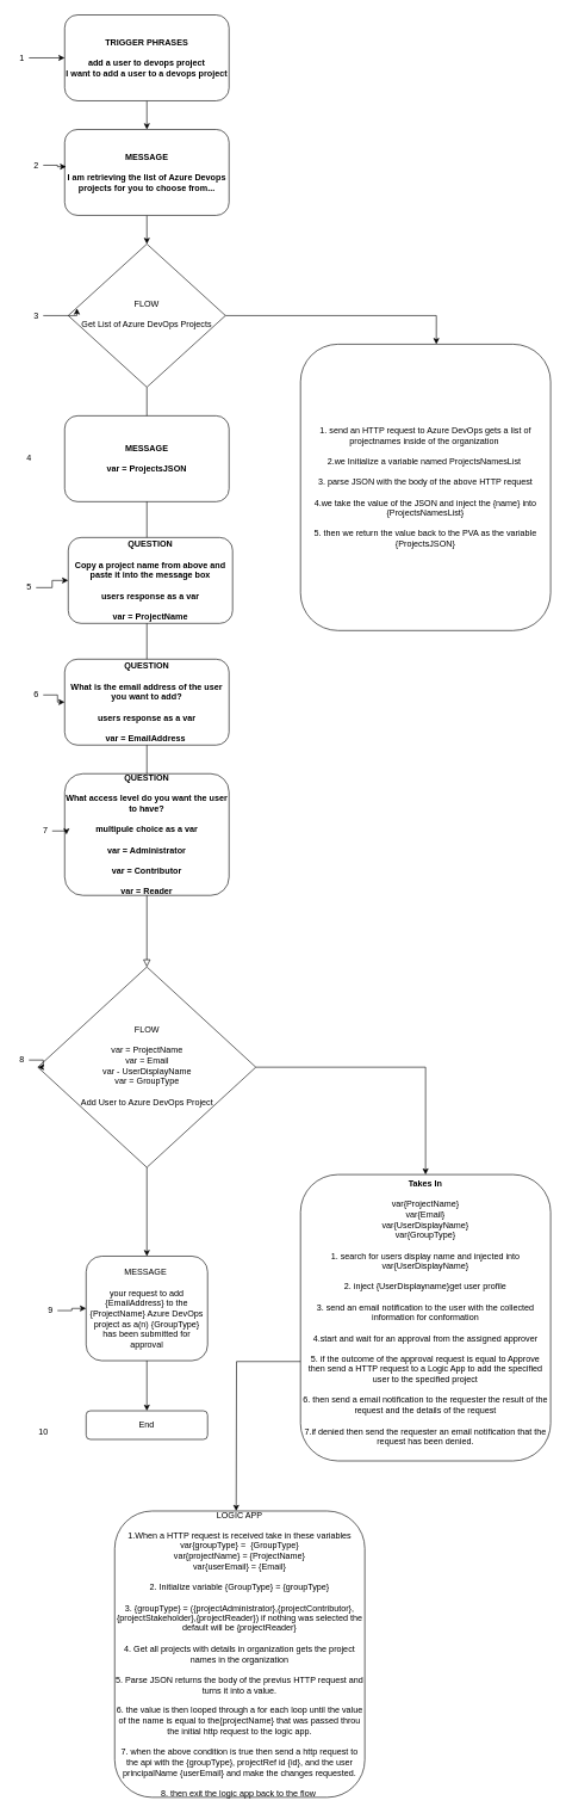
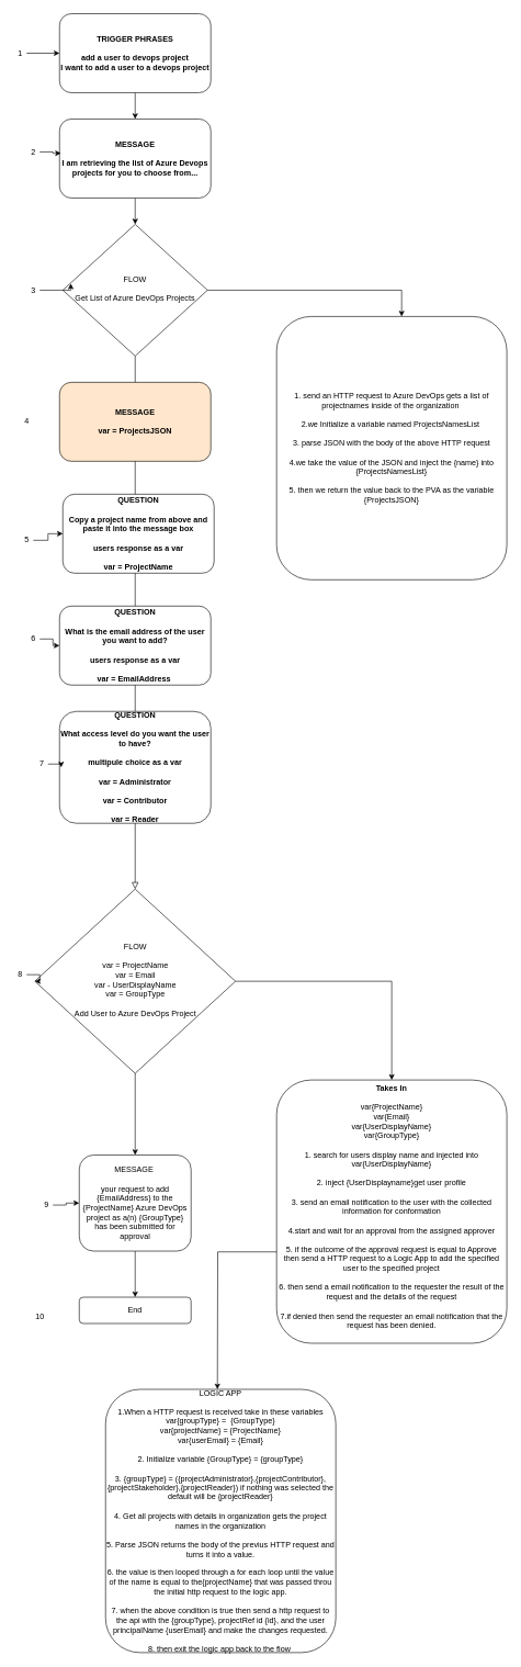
  <mxCell id="0" />
  <mxCell id="1" parent="0" />
  <mxCell id="2" value="" style="rounded=0;html=1;jettySize=auto;orthogonalLoop=1;fontSize=11;endArrow=block;endFill=0;endSize=8;strokeWidth=1;shadow=0;labelBackgroundColor=none;edgeStyle=orthogonalEdgeStyle;" parent="1" source="4" target="7" edge="1"><mxGeometry y="15" relative="1" as="geometry"><mxPoint as="offset" /><Array as="points"><mxPoint x="205" y="920" /><mxPoint x="205" y="920" /></Array></mxGeometry></mxCell>
  <mxCell id="3" style="edgeStyle=orthogonalEdgeStyle;rounded=0;orthogonalLoop=1;jettySize=auto;html=1;entryX=0.543;entryY=0;entryDx=0;entryDy=0;entryPerimeter=0;" edge="1" parent="1" source="4" target="22"><mxGeometry relative="1" as="geometry" /></mxCell>
  <mxCell id="4" value="FLOW&lt;br&gt;&lt;br&gt;Get List of Azure DevOps Projects" style="rhombus;whiteSpace=wrap;html=1;shadow=0;fontFamily=Helvetica;fontSize=12;align=center;strokeWidth=1;spacing=6;spacingTop=-4;" parent="1" vertex="1"><mxGeometry x="95" y="340" width="220" height="200" as="geometry" /></mxCell>
  <mxCell id="5" style="edgeStyle=orthogonalEdgeStyle;rounded=0;orthogonalLoop=1;jettySize=auto;html=1;entryX=0.5;entryY=0;entryDx=0;entryDy=0;" edge="1" parent="1" source="7" target="9"><mxGeometry relative="1" as="geometry" /></mxCell>
  <mxCell id="6" style="edgeStyle=orthogonalEdgeStyle;rounded=0;orthogonalLoop=1;jettySize=auto;html=1;" edge="1" parent="1" source="7" target="11"><mxGeometry relative="1" as="geometry" /></mxCell>
  <mxCell id="7" value="FLOW&lt;br&gt;&lt;br&gt;var = ProjectName&lt;br&gt;var = Email&lt;br&gt;var - UserDisplayName&lt;br&gt;var = GroupType&lt;br&gt;&lt;br&gt;Add User to Azure DevOps Project" style="rhombus;whiteSpace=wrap;html=1;shadow=0;fontFamily=Helvetica;fontSize=12;align=center;strokeWidth=1;spacing=6;spacingTop=-4;" parent="1" vertex="1"><mxGeometry x="52.5" y="1350" width="305" height="280" as="geometry" /></mxCell>
  <mxCell id="8" value="" style="edgeStyle=orthogonalEdgeStyle;rounded=0;orthogonalLoop=1;jettySize=auto;html=1;" edge="1" parent="1" source="9" target="20"><mxGeometry relative="1" as="geometry" /></mxCell>
  <mxCell id="9" value="MESSAGE&amp;nbsp;&lt;br&gt;&lt;br&gt;your request to add {EmailAddress} to the&lt;br&gt;{ProjectName} Azure DevOps project as a(n) {GroupType}&lt;br&gt;has been submitted for approval" style="rounded=1;whiteSpace=wrap;html=1;fontSize=12;glass=0;strokeWidth=1;shadow=0;" parent="1" vertex="1"><mxGeometry x="120" y="1754" width="170" height="146" as="geometry" /></mxCell>
  <mxCell id="10" style="edgeStyle=orthogonalEdgeStyle;rounded=0;orthogonalLoop=1;jettySize=auto;html=1;exitX=0.003;exitY=0.653;exitDx=0;exitDy=0;exitPerimeter=0;" edge="1" parent="1" source="11"><mxGeometry relative="1" as="geometry"><mxPoint x="330" y="2110" as="targetPoint" /></mxGeometry></mxCell>
  <mxCell id="11" value="&lt;b&gt;Takes In&lt;/b&gt;&lt;br&gt;&lt;br&gt;var{ProjectName}&lt;br&gt;var{Email}&lt;br&gt;var{UserDisplayName}&lt;br&gt;var{GroupType}&lt;br&gt;&lt;br&gt;1. search for users display name and injected into var{UserDisplayName}&lt;br&gt;&lt;br&gt;2. inject {UserDisplayname}get user profile&lt;br&gt;&lt;br&gt;3. send an email notification to the user with the collected information for conformation&lt;br&gt;&lt;br&gt;4.start and wait for an approval from the assigned approver&lt;br&gt;&lt;br&gt;5. if the outcome of the approval request is equal to Approve&lt;br&gt;then send a HTTP request to a Logic App to add the specified user to the specified project&lt;br&gt;&lt;br&gt;6. then send a email notification to the requester the result of the request and the details of the request&lt;br&gt;&lt;br&gt;7.if denied then send the requester an email notification that the request has been denied.&lt;br&gt;&amp;nbsp;" style="rounded=1;whiteSpace=wrap;html=1;fontSize=12;glass=0;strokeWidth=1;shadow=0;" parent="1" vertex="1"><mxGeometry x="420" y="1640" width="350" height="400" as="geometry" /></mxCell>
  <mxCell id="12" value="" style="edgeStyle=orthogonalEdgeStyle;rounded=0;orthogonalLoop=1;jettySize=auto;html=1;" edge="1" parent="1" source="13" target="15"><mxGeometry relative="1" as="geometry" /></mxCell>
  <mxCell id="13" value="&lt;b&gt;TRIGGER PHRASES&lt;br&gt;&lt;br&gt;add a user to devops project&lt;br&gt;I want to add a user to a devops project&lt;br&gt;&lt;/b&gt;" style="rounded=1;whiteSpace=wrap;html=1;fontSize=12;glass=0;strokeWidth=1;shadow=0;" vertex="1" parent="1"><mxGeometry x="90" width="230" height="120" as="geometry" y="20" /></mxCell>
  <mxCell id="14" value="" style="edgeStyle=orthogonalEdgeStyle;rounded=0;orthogonalLoop=1;jettySize=auto;html=1;" edge="1" parent="1" source="15" target="4"><mxGeometry relative="1" as="geometry" /></mxCell>
  <mxCell id="15" value="&lt;b&gt;MESSAGE&lt;br&gt;&lt;br&gt;I am retrieving the list of Azure Devops projects for you to choose from...&lt;br&gt;&lt;/b&gt;" style="rounded=1;whiteSpace=wrap;html=1;fontSize=12;glass=0;strokeWidth=1;shadow=0;" vertex="1" parent="1"><mxGeometry x="90" y="180" width="230" height="120" as="geometry" /></mxCell>
- <mxCell id="16" value="&lt;b&gt;MESSAGE&lt;br&gt;&lt;br&gt;var = ProjectsJSON&lt;br&gt;&lt;/b&gt;" style="rounded=1;whiteSpace=wrap;html=1;fontSize=12;glass=0;strokeWidth=1;shadow=0;" vertex="1" parent="1"><mxGeometry x="90" y="580" width="230" height="120" as="geometry" /></mxCell>
+ <mxCell id="16" value="&lt;b&gt;MESSAGE&lt;br&gt;&lt;br&gt;var = ProjectsJSON&lt;br&gt;&lt;/b&gt;" style="rounded=1;whiteSpace=wrap;html=1;fontSize=12;glass=0;strokeWidth=1;shadow=0;fillColor=#ffe6cc;" vertex="1" parent="1"><mxGeometry x="90" y="580" width="230" height="120" as="geometry" /></mxCell>
  <mxCell id="17" value="&lt;b&gt;QUESTION&lt;br&gt;&lt;br&gt;Copy a project name from above and paste it into the message box&lt;br&gt;&lt;br&gt;users response as a var&lt;br&gt;&lt;br&gt;var = ProjectName&lt;br&gt;&lt;/b&gt;" style="rounded=1;whiteSpace=wrap;html=1;fontSize=12;glass=0;strokeWidth=1;shadow=0;" vertex="1" parent="1"><mxGeometry x="95" y="750" width="230" height="120" as="geometry" /></mxCell>
  <mxCell id="18" value="&lt;b&gt;QUESTION&lt;br&gt;&lt;br&gt;What is the email address of the user you want to add?&lt;br&gt;&lt;br&gt;users response as a var&lt;br&gt;&lt;br&gt;var = EmailAddress&amp;nbsp;&lt;br&gt;&lt;/b&gt;" style="rounded=1;whiteSpace=wrap;html=1;fontSize=12;glass=0;strokeWidth=1;shadow=0;" vertex="1" parent="1"><mxGeometry x="90" y="920" width="230" height="120" as="geometry" /></mxCell>
  <mxCell id="19" value="&lt;b&gt;QUESTION&lt;br&gt;&lt;br&gt;What access level do you want the user to have?&lt;br&gt;&lt;br&gt;multipule choice as a var&lt;br&gt;&lt;br&gt;var = Administrator&lt;br&gt;&lt;br&gt;var = Contributor&lt;br&gt;&lt;br&gt;var = Reader&lt;br&gt;&lt;/b&gt;" style="rounded=1;whiteSpace=wrap;html=1;fontSize=12;glass=0;strokeWidth=1;shadow=0;" vertex="1" parent="1"><mxGeometry x="90" y="1080" width="230" height="170" as="geometry" /></mxCell>
  <mxCell id="20" value="End" style="rounded=1;whiteSpace=wrap;html=1;fontSize=12;glass=0;strokeWidth=1;shadow=0;" vertex="1" parent="1"><mxGeometry x="120" y="1970" width="170" height="40" as="geometry" /></mxCell>
  <mxCell id="21" value="LOGIC APP&lt;br&gt;&lt;br&gt;1.When a HTTP request is received take in these variables&lt;br&gt;var{groupType} =&amp;nbsp; {GroupType}&lt;br&gt;var{projectName} = {ProjectName}&lt;br&gt;var{userEmail} = {Email}&lt;br&gt;&lt;br&gt;2. Initialize variable {GroupType} = {groupType}&lt;br&gt;&lt;br&gt;3. {groupType} = ({projectAdministrator},{projectContributor},{projectStakeholder},{projectReader}) if nothing was selected the default will be {projectReader}&lt;br&gt;&lt;br&gt;4. Get all projects with details in organization gets the project names in the organization&lt;br&gt;&lt;br&gt;5. Parse JSON returns the body of the previus HTTP request and turns it into a value.&lt;br&gt;&lt;br&gt;6. the value is then looped through a for each loop until the value of the name is equal to the{projectName} that was passed throu the initial http request to the logic app.&lt;br&gt;&lt;br&gt;7. when the above condition is true then send a http request to the api with the {groupType}, projectRef id {id}, and the user principalName {userEmail} and make the changes requested.&lt;br&gt;&lt;br&gt;8. then exit the logic app back to the flow&amp;nbsp;" style="rounded=1;whiteSpace=wrap;html=1;fontSize=12;glass=0;strokeWidth=1;shadow=0;" vertex="1" parent="1"><mxGeometry x="160" y="2110" width="350" height="400" as="geometry" /></mxCell>
  <mxCell id="22" value="1. send an HTTP request to Azure DevOps gets a list of projectnames inside of the organization&amp;nbsp;&lt;br&gt;&lt;br&gt;2.we Initialize a variable named ProjectsNamesList&amp;nbsp;&lt;br&gt;&lt;br&gt;3. parse JSON with the body of the above HTTP request&lt;br&gt;&lt;br&gt;4.we take the value of the JSON and inject the {name} into {ProjectsNamesList}&lt;br&gt;&lt;br&gt;5. then we return the value back to the PVA as the variable {ProjectsJSON}" style="rounded=1;whiteSpace=wrap;html=1;fontSize=12;glass=0;strokeWidth=1;shadow=0;" vertex="1" parent="1"><mxGeometry x="420" y="480" width="350" height="400" as="geometry" /></mxCell>
  <mxCell id="23" style="edgeStyle=orthogonalEdgeStyle;rounded=0;orthogonalLoop=1;jettySize=auto;html=1;entryX=0;entryY=0.5;entryDx=0;entryDy=0;" edge="1" parent="1" source="24" target="13"><mxGeometry relative="1" as="geometry" /></mxCell>
  <mxCell id="24" value="1" style="text;html=1;align=center;verticalAlign=middle;resizable=0;points=[];autosize=1;" vertex="1" parent="1"><mxGeometry x="20" y="70" width="20" height="20" as="geometry" /></mxCell>
  <mxCell id="25" style="edgeStyle=orthogonalEdgeStyle;rounded=0;orthogonalLoop=1;jettySize=auto;html=1;entryX=0.009;entryY=0.433;entryDx=0;entryDy=0;entryPerimeter=0;" edge="1" parent="1" source="26" target="15"><mxGeometry relative="1" as="geometry" /></mxCell>
  <mxCell id="26" value="2" style="text;html=1;align=center;verticalAlign=middle;resizable=0;points=[];autosize=1;" vertex="1" parent="1"><mxGeometry x="40" y="220" width="20" height="20" as="geometry" /></mxCell>
  <mxCell id="27" style="edgeStyle=orthogonalEdgeStyle;rounded=0;orthogonalLoop=1;jettySize=auto;html=1;entryX=0.055;entryY=0.45;entryDx=0;entryDy=0;entryPerimeter=0;" edge="1" parent="1" source="28" target="4"><mxGeometry relative="1" as="geometry"><Array as="points"><mxPoint x="107" y="440" /></Array></mxGeometry></mxCell>
  <mxCell id="28" value="3" style="text;html=1;align=center;verticalAlign=middle;resizable=0;points=[];autosize=1;" vertex="1" parent="1"><mxGeometry x="40" y="430" width="20" height="20" as="geometry" /></mxCell>
  <mxCell id="29" value="4" style="text;html=1;align=center;verticalAlign=middle;resizable=0;points=[];autosize=1;" vertex="1" parent="1"><mxGeometry x="30" y="630" width="20" height="20" as="geometry" /></mxCell>
  <mxCell id="30" value="" style="edgeStyle=orthogonalEdgeStyle;rounded=0;orthogonalLoop=1;jettySize=auto;html=1;" edge="1" parent="1" source="31" target="17"><mxGeometry relative="1" as="geometry" /></mxCell>
  <mxCell id="31" value="5" style="text;html=1;align=center;verticalAlign=middle;resizable=0;points=[];autosize=1;" vertex="1" parent="1"><mxGeometry x="30" y="810" width="20" height="20" as="geometry" /></mxCell>
  <mxCell id="32" value="" style="edgeStyle=orthogonalEdgeStyle;rounded=0;orthogonalLoop=1;jettySize=auto;html=1;" edge="1" parent="1" source="33" target="18"><mxGeometry relative="1" as="geometry" /></mxCell>
  <mxCell id="33" value="6" style="text;html=1;align=center;verticalAlign=middle;resizable=0;points=[];autosize=1;" vertex="1" parent="1"><mxGeometry x="40" y="960" width="20" height="20" as="geometry" /></mxCell>
  <mxCell id="34" value="" style="edgeStyle=orthogonalEdgeStyle;rounded=0;orthogonalLoop=1;jettySize=auto;html=1;" edge="1" parent="1" source="35" target="19"><mxGeometry relative="1" as="geometry" /></mxCell>
  <mxCell id="35" value="7" style="text;html=1;align=center;verticalAlign=middle;resizable=0;points=[];autosize=1;" vertex="1" parent="1"><mxGeometry x="52.5" y="1150" width="20" height="20" as="geometry" /></mxCell>
  <mxCell id="36" value="" style="edgeStyle=orthogonalEdgeStyle;rounded=0;orthogonalLoop=1;jettySize=auto;html=1;" edge="1" parent="1" source="37" target="7"><mxGeometry relative="1" as="geometry" /></mxCell>
  <mxCell id="37" value="8" style="text;html=1;align=center;verticalAlign=middle;resizable=0;points=[];autosize=1;" vertex="1" parent="1"><mxGeometry x="20" y="1470" width="20" height="20" as="geometry" /></mxCell>
  <mxCell id="38" value="" style="edgeStyle=orthogonalEdgeStyle;rounded=0;orthogonalLoop=1;jettySize=auto;html=1;" edge="1" parent="1" source="39" target="9"><mxGeometry relative="1" as="geometry" /></mxCell>
  <mxCell id="39" value="9" style="text;html=1;align=center;verticalAlign=middle;resizable=0;points=[];autosize=1;" vertex="1" parent="1"><mxGeometry x="60" y="1820" width="20" height="20" as="geometry" /></mxCell>
  <mxCell id="40" value="10" style="text;html=1;align=center;verticalAlign=middle;resizable=0;points=[];autosize=1;" vertex="1" parent="1"><mxGeometry x="45" y="1990" width="30" height="20" as="geometry" /></mxCell>
